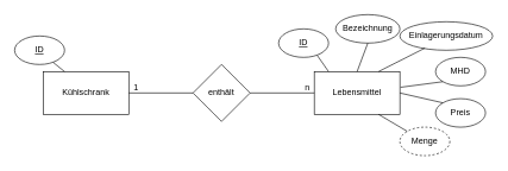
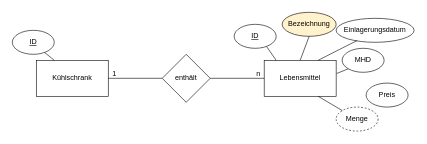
  <mxCell id="0" />
  <mxCell id="1" parent="0" />
  <mxCell id="2" value="Kühlschrank" style="rounded=0;whiteSpace=wrap;html=1;" vertex="1" parent="1"><mxGeometry x="60" y="100" width="120" height="60" as="geometry" /></mxCell>
  <mxCell id="3" value="Lebensmittel" style="rounded=0;whiteSpace=wrap;html=1;" vertex="1" parent="1"><mxGeometry x="440" y="100" width="120" height="60" as="geometry" /></mxCell>
  <mxCell id="4" value="&lt;div&gt;enthält&lt;/div&gt;" style="rhombus;whiteSpace=wrap;html=1;" vertex="1" parent="1"><mxGeometry x="270" y="90" width="80" height="80" as="geometry" /></mxCell>
  <mxCell id="5" value="" style="endArrow=none;html=1;rounded=0;exitX=1;exitY=0.5;exitDx=0;exitDy=0;entryX=0;entryY=0.5;entryDx=0;entryDy=0;" edge="1" parent="1" source="2" target="4"><mxGeometry width="50" height="50" relative="1" as="geometry"><mxPoint x="260" y="190" as="sourcePoint" /><mxPoint x="310" y="140" as="targetPoint" /></mxGeometry></mxCell>
  <mxCell id="6" value="" style="endArrow=none;html=1;rounded=0;exitX=0;exitY=0.5;exitDx=0;exitDy=0;entryX=1;entryY=0.5;entryDx=0;entryDy=0;" edge="1" parent="1" source="3" target="4"><mxGeometry width="50" height="50" relative="1" as="geometry"><mxPoint x="190" y="140" as="sourcePoint" /><mxPoint x="280" y="140" as="targetPoint" /></mxGeometry></mxCell>
  <mxCell id="7" value="1" style="text;html=1;align=center;verticalAlign=middle;resizable=0;points=[];autosize=1;strokeColor=none;fillColor=none;" vertex="1" parent="1"><mxGeometry x="175" y="108" width="30" height="30" as="geometry" /></mxCell>
  <mxCell id="8" value="n" style="text;html=1;align=center;verticalAlign=middle;resizable=0;points=[];autosize=1;strokeColor=none;fillColor=none;" vertex="1" parent="1"><mxGeometry x="415" y="108" width="30" height="30" as="geometry" /></mxCell>
- <mxCell id="9" value="MHD" style="ellipse;whiteSpace=wrap;html=1;" vertex="1" parent="1"><mxGeometry x="610" y="80" width="70" height="40" as="geometry" /></mxCell>
+ <mxCell id="9" value="MHD" style="ellipse;whiteSpace=wrap;html=1;" vertex="1" parent="1"><mxGeometry x="570" y="80" width="70" height="40" as="geometry" /></mxCell>
  <mxCell id="10" value="&lt;u&gt;ID&lt;/u&gt;" style="ellipse;whiteSpace=wrap;html=1;" vertex="1" parent="1"><mxGeometry x="390" y="40" width="70" height="40" as="geometry" /></mxCell>
  <mxCell id="11" value="" style="endArrow=none;html=1;rounded=0;entryX=0.771;entryY=0.925;entryDx=0;entryDy=0;entryPerimeter=0;exitX=0.167;exitY=0;exitDx=0;exitDy=0;exitPerimeter=0;" edge="1" parent="1" source="3" target="10"><mxGeometry width="50" height="50" relative="1" as="geometry"><mxPoint x="400" y="200" as="sourcePoint" /><mxPoint x="450" y="150" as="targetPoint" /></mxGeometry></mxCell>
  <mxCell id="12" value="" style="endArrow=none;html=1;rounded=0;entryX=0;entryY=1;entryDx=0;entryDy=0;exitX=1.008;exitY=0.367;exitDx=0;exitDy=0;exitPerimeter=0;" edge="1" parent="1" source="3" target="9"><mxGeometry width="50" height="50" relative="1" as="geometry"><mxPoint x="470" y="110" as="sourcePoint" /><mxPoint x="454" y="87" as="targetPoint" /></mxGeometry></mxCell>
- <mxCell id="13" value="Bezeichnung" style="ellipse;whiteSpace=wrap;html=1;" vertex="1" parent="1"><mxGeometry x="470" y="20" width="90" height="40" as="geometry" /></mxCell>
+ <mxCell id="13" value="Bezeichnung" style="ellipse;whiteSpace=wrap;html=1;fillColor=#fff2cc;" vertex="1" parent="1"><mxGeometry x="470" y="20" width="90" height="40" as="geometry" /></mxCell>
  <mxCell id="14" value="" style="endArrow=none;html=1;rounded=0;entryX=0.5;entryY=1;entryDx=0;entryDy=0;exitX=0.5;exitY=0;exitDx=0;exitDy=0;" edge="1" parent="1" source="3" target="13"><mxGeometry width="50" height="50" relative="1" as="geometry"><mxPoint x="540" y="110" as="sourcePoint" /><mxPoint x="605" y="70" as="targetPoint" /></mxGeometry></mxCell>
  <mxCell id="15" value="Einlagerungsdatum" style="ellipse;whiteSpace=wrap;html=1;" vertex="1" parent="1"><mxGeometry x="560" y="30" width="130" height="40" as="geometry" /></mxCell>
  <mxCell id="16" value="" style="endArrow=none;html=1;rounded=0;entryX=0.269;entryY=0.925;entryDx=0;entryDy=0;exitX=0.75;exitY=0;exitDx=0;exitDy=0;entryPerimeter=0;" edge="1" parent="1" source="3" target="15"><mxGeometry width="50" height="50" relative="1" as="geometry"><mxPoint x="510" y="110" as="sourcePoint" /><mxPoint x="525" y="70" as="targetPoint" /></mxGeometry></mxCell>
  <mxCell id="17" value="Preis" style="ellipse;whiteSpace=wrap;html=1;" vertex="1" parent="1"><mxGeometry x="610" y="138" width="70" height="40" as="geometry" /></mxCell>
- <mxCell id="18" value="" style="endArrow=none;html=1;rounded=0;entryX=0;entryY=0;entryDx=0;entryDy=0;exitX=1;exitY=0.5;exitDx=0;exitDy=0;" edge="1" parent="1" source="3" target="17"><mxGeometry width="50" height="50" relative="1" as="geometry"><mxPoint x="571" y="132" as="sourcePoint" /><mxPoint x="630" y="124" as="targetPoint" /></mxGeometry></mxCell>
  <mxCell id="19" value="&lt;u&gt;ID&lt;/u&gt;" style="ellipse;whiteSpace=wrap;html=1;" vertex="1" parent="1"><mxGeometry x="20" y="50" width="70" height="40" as="geometry" /></mxCell>
  <mxCell id="20" value="" style="endArrow=none;html=1;rounded=0;entryX=0.771;entryY=0.925;entryDx=0;entryDy=0;entryPerimeter=0;exitX=0.25;exitY=0;exitDx=0;exitDy=0;" edge="1" parent="1" target="19" source="2"><mxGeometry width="50" height="50" relative="1" as="geometry"><mxPoint x="120" y="90" as="sourcePoint" /><mxPoint x="110" y="140" as="targetPoint" /></mxGeometry></mxCell>
  <mxCell id="21" value="Menge" style="ellipse;whiteSpace=wrap;html=1;dashed=1;" vertex="1" parent="1"><mxGeometry x="560" y="178" width="70" height="40" as="geometry" /></mxCell>
  <mxCell id="22" value="" style="endArrow=none;html=1;rounded=0;entryX=0;entryY=0;entryDx=0;entryDy=0;exitX=0.75;exitY=1;exitDx=0;exitDy=0;" edge="1" parent="1" source="3" target="21"><mxGeometry width="50" height="50" relative="1" as="geometry"><mxPoint x="570" y="140" as="sourcePoint" /><mxPoint x="630" y="154" as="targetPoint" /></mxGeometry></mxCell>
